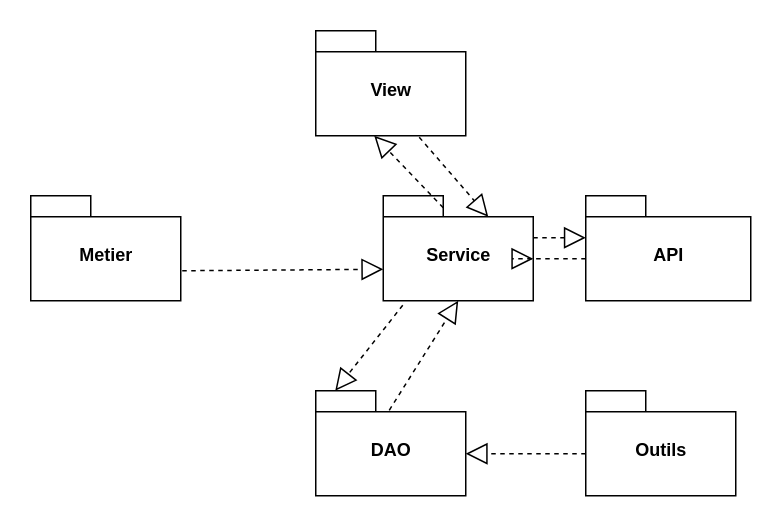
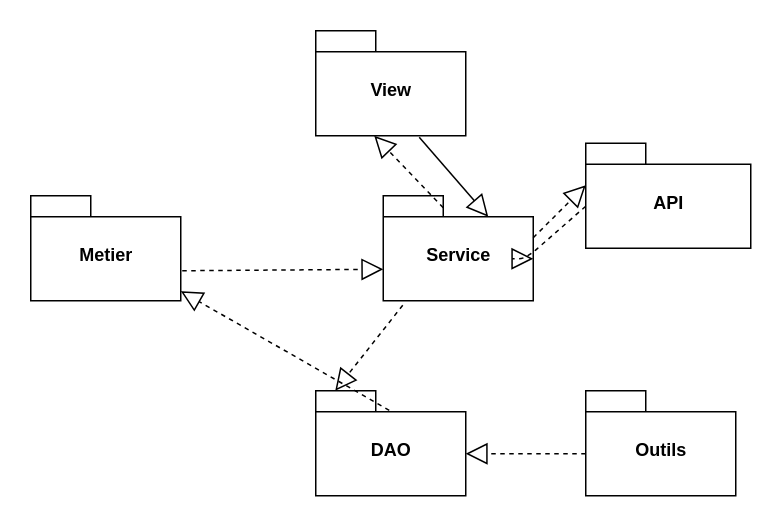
  <mxCell id="0" />
  <mxCell id="1" parent="0" />
  <mxCell id="2" value="DAO" style="shape=folder;fontStyle=1;spacingTop=10;tabWidth=40;tabHeight=14;tabPosition=left;html=1;" parent="1" vertex="1"><mxGeometry x="210" y="260" width="100" height="70" as="geometry" /></mxCell>
  <mxCell id="3" value="Outils" style="shape=folder;fontStyle=1;spacingTop=10;tabWidth=40;tabHeight=14;tabPosition=left;html=1;" parent="1" vertex="1"><mxGeometry x="390" y="260" width="100" height="70" as="geometry" /></mxCell>
  <mxCell id="4" value="Metier" style="shape=folder;fontStyle=1;spacingTop=10;tabWidth=40;tabHeight=14;tabPosition=left;html=1;" parent="1" vertex="1"><mxGeometry x="20" y="130" width="100" height="70" as="geometry" /></mxCell>
  <mxCell id="5" value="" style="endArrow=block;dashed=1;endFill=0;endSize=12;html=1;entryX=0;entryY=0.7;entryDx=0;entryDy=0;entryPerimeter=0;" parent="1" target="8" edge="1"><mxGeometry width="160" relative="1" as="geometry"><mxPoint x="121" y="180" as="sourcePoint" /><mxPoint x="308" y="214.98" as="targetPoint" /></mxGeometry></mxCell>
  <mxCell id="6" value="" style="endArrow=block;dashed=1;endFill=0;endSize=12;html=1;entryX=0;entryY=0;entryDx=100;entryDy=42;entryPerimeter=0;exitX=0;exitY=0;exitDx=0;exitDy=42;exitPerimeter=0;" parent="1" source="3" target="2" edge="1"><mxGeometry width="160" relative="1" as="geometry"><mxPoint x="440" y="390" as="sourcePoint" /><mxPoint x="340" y="434" as="targetPoint" /></mxGeometry></mxCell>
- <mxCell id="7" value="" style="endArrow=block;dashed=1;endFill=0;endSize=12;html=1;exitX=0.49;exitY=0.186;exitDx=0;exitDy=0;exitPerimeter=0;entryX=0.5;entryY=1;entryDx=0;entryDy=0;entryPerimeter=0;" parent="1" source="2" edge="1" target="8"><mxGeometry width="160" relative="1" as="geometry"><mxPoint x="260" y="310" as="sourcePoint" /><mxPoint x="220" y="260" as="targetPoint" /></mxGeometry></mxCell>
+ <mxCell id="7" value="" style="endArrow=block;dashed=1;endFill=0;endSize=12;html=1;exitX=0.49;exitY=0.186;exitDx=0;exitDy=0;exitPerimeter=0;" parent="1" source="2" edge="1" target="4"><mxGeometry width="160" relative="1" as="geometry"><mxPoint x="260" y="310" as="sourcePoint" /><mxPoint x="220" y="260" as="targetPoint" /></mxGeometry></mxCell>
  <mxCell id="8" value="Service" style="shape=folder;fontStyle=1;spacingTop=10;tabWidth=40;tabHeight=14;tabPosition=left;html=1;" vertex="1" parent="1"><mxGeometry x="255" y="130" width="100" height="70" as="geometry" /></mxCell>
  <mxCell id="9" value="View" style="shape=folder;fontStyle=1;spacingTop=10;tabWidth=40;tabHeight=14;tabPosition=left;html=1;" vertex="1" parent="1"><mxGeometry x="210" y="20" width="100" height="70" as="geometry" /></mxCell>
  <mxCell id="10" value="" style="endArrow=block;dashed=1;endFill=0;endSize=12;html=1;exitX=0.13;exitY=1.043;exitDx=0;exitDy=0;exitPerimeter=0;" edge="1" parent="1" source="8"><mxGeometry width="160" relative="1" as="geometry"><mxPoint x="140" y="314" as="sourcePoint" /><mxPoint x="223" y="260" as="targetPoint" /><Array as="points" /></mxGeometry></mxCell>
  <mxCell id="11" value="" style="endArrow=block;dashed=1;endFill=0;endSize=12;html=1;exitX=0;exitY=0;exitDx=0;exitDy=42;exitPerimeter=0;entryX=0;entryY=0;entryDx=100;entryDy=42;entryPerimeter=0;" edge="1" parent="1" source="12" target="8"><mxGeometry width="160" relative="1" as="geometry"><mxPoint x="560" y="192" as="sourcePoint" /><mxPoint x="480" y="110" as="targetPoint" /><Array as="points"><mxPoint x="350" y="172" /></Array></mxGeometry></mxCell>
- <mxCell id="12" value="API" style="shape=folder;fontStyle=1;spacingTop=10;tabWidth=40;tabHeight=14;tabPosition=left;html=1;" parent="1" vertex="1"><mxGeometry x="390" y="130" width="110" height="70" as="geometry" /></mxCell>
+ <mxCell id="12" value="API" style="shape=folder;fontStyle=1;spacingTop=10;tabWidth=40;tabHeight=14;tabPosition=left;html=1;" parent="1" vertex="1"><mxGeometry x="390" y="95" width="110" height="70" as="geometry" /></mxCell>
  <mxCell id="13" value="" style="endArrow=block;dashed=1;endFill=0;endSize=12;html=1;exitX=0;exitY=0;exitDx=100;exitDy=28;exitPerimeter=0;entryX=0;entryY=0;entryDx=0;entryDy=28;entryPerimeter=0;" edge="1" parent="1" source="8" target="12"><mxGeometry width="160" relative="1" as="geometry"><mxPoint x="560" y="192" as="sourcePoint" /><mxPoint x="310" y="172" as="targetPoint" /><Array as="points" /></mxGeometry></mxCell>
  <mxCell id="14" value="" style="endArrow=block;dashed=1;endFill=0;endSize=12;html=1;exitX=0.4;exitY=0.114;exitDx=0;exitDy=0;exitPerimeter=0;entryX=0;entryY=0;entryDx=100;entryDy=28;entryPerimeter=0;" edge="1" parent="1" source="8"><mxGeometry width="160" relative="1" as="geometry"><mxPoint x="339" y="90" as="sourcePoint" /><mxPoint x="249" y="90" as="targetPoint" /></mxGeometry></mxCell>
- <mxCell id="15" value="" style="endArrow=block;dashed=1;endFill=0;endSize=12;html=1;entryX=0;entryY=0;entryDx=70;entryDy=14;entryPerimeter=0;exitX=0.69;exitY=1.014;exitDx=0;exitDy=0;exitPerimeter=0;" edge="1" parent="1" source="9" target="8"><mxGeometry width="160" relative="1" as="geometry"><mxPoint x="131" y="190" as="sourcePoint" /><mxPoint x="220" y="189" as="targetPoint" /></mxGeometry></mxCell>
+ <mxCell id="15" value="" style="endArrow=block;dashed=0;endFill=0;endSize=12;html=1;entryX=0;entryY=0;entryDx=70;entryDy=14;entryPerimeter=0;exitX=0.69;exitY=1.014;exitDx=0;exitDy=0;exitPerimeter=0;" edge="1" parent="1" source="9" target="8"><mxGeometry width="160" relative="1" as="geometry"><mxPoint x="131" y="190" as="sourcePoint" /><mxPoint x="220" y="189" as="targetPoint" /></mxGeometry></mxCell>
